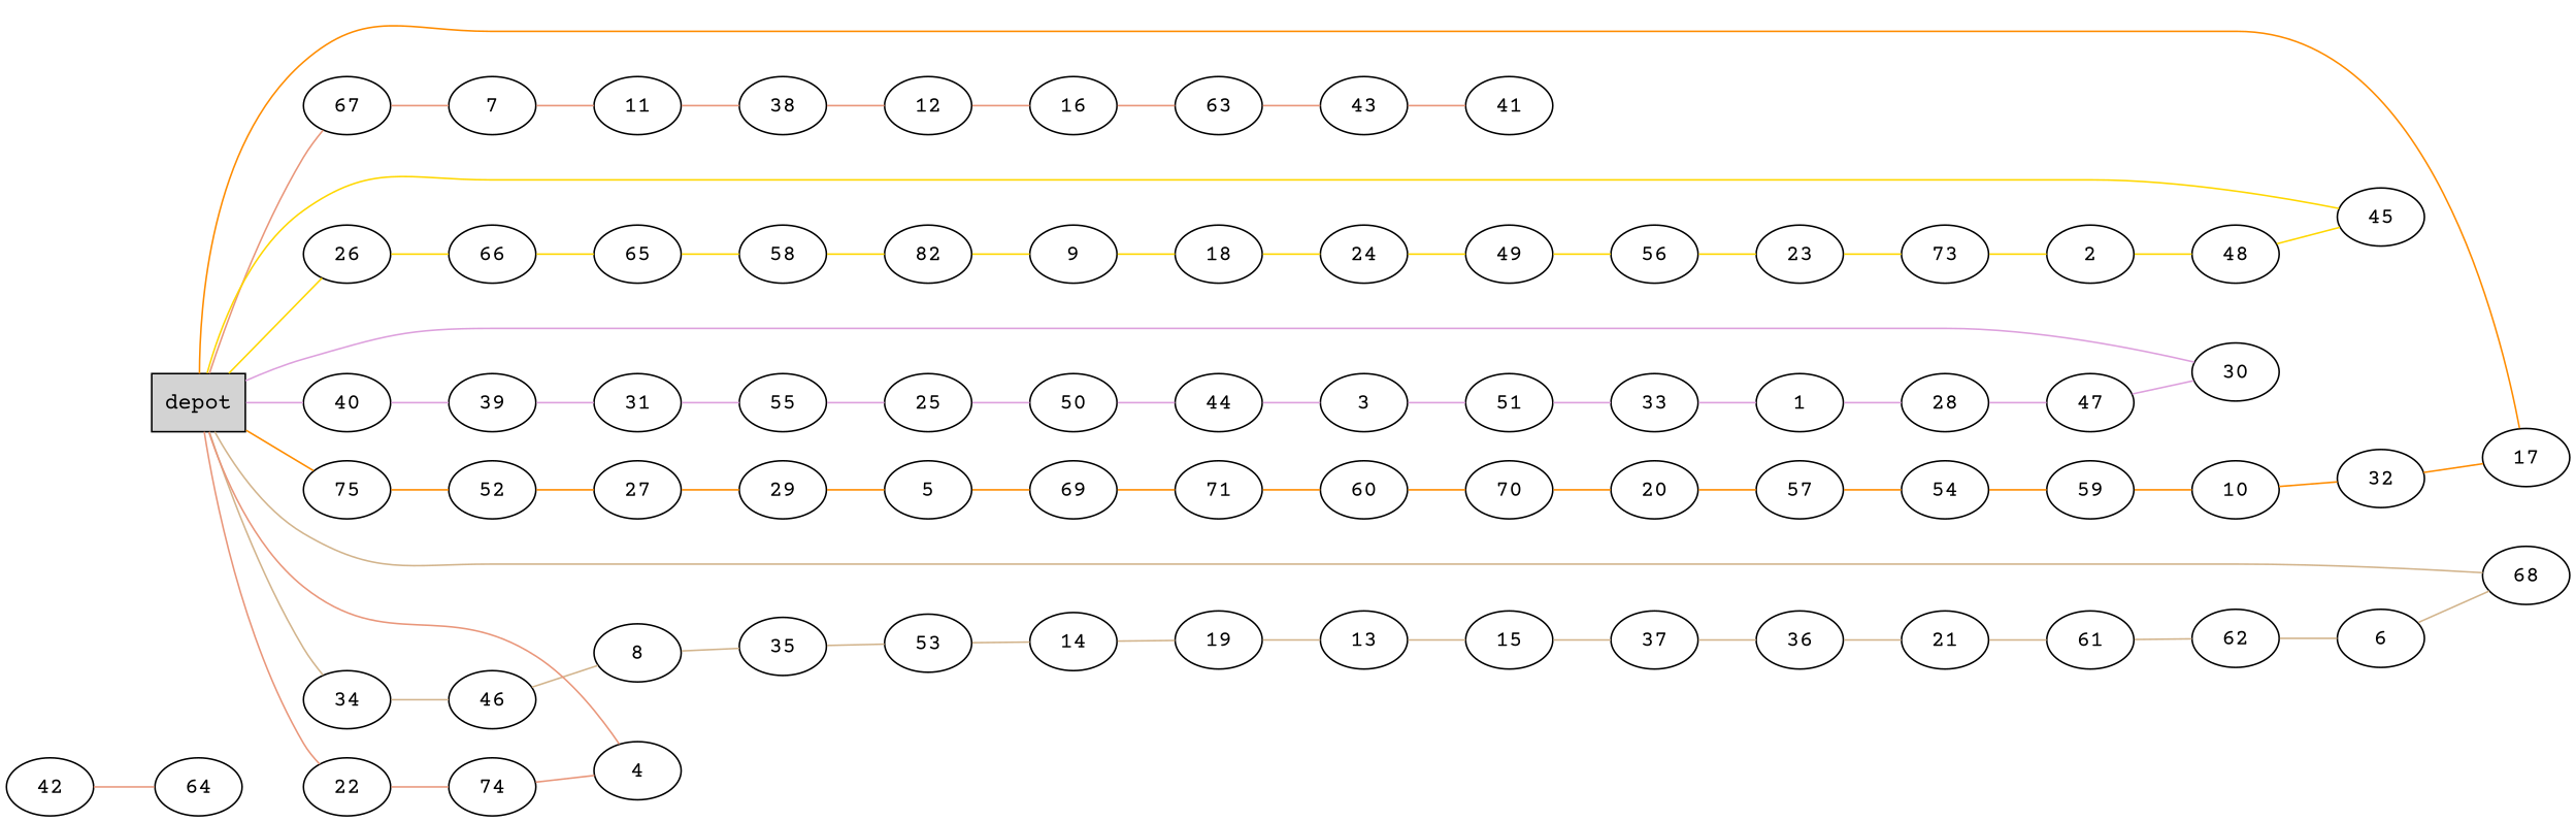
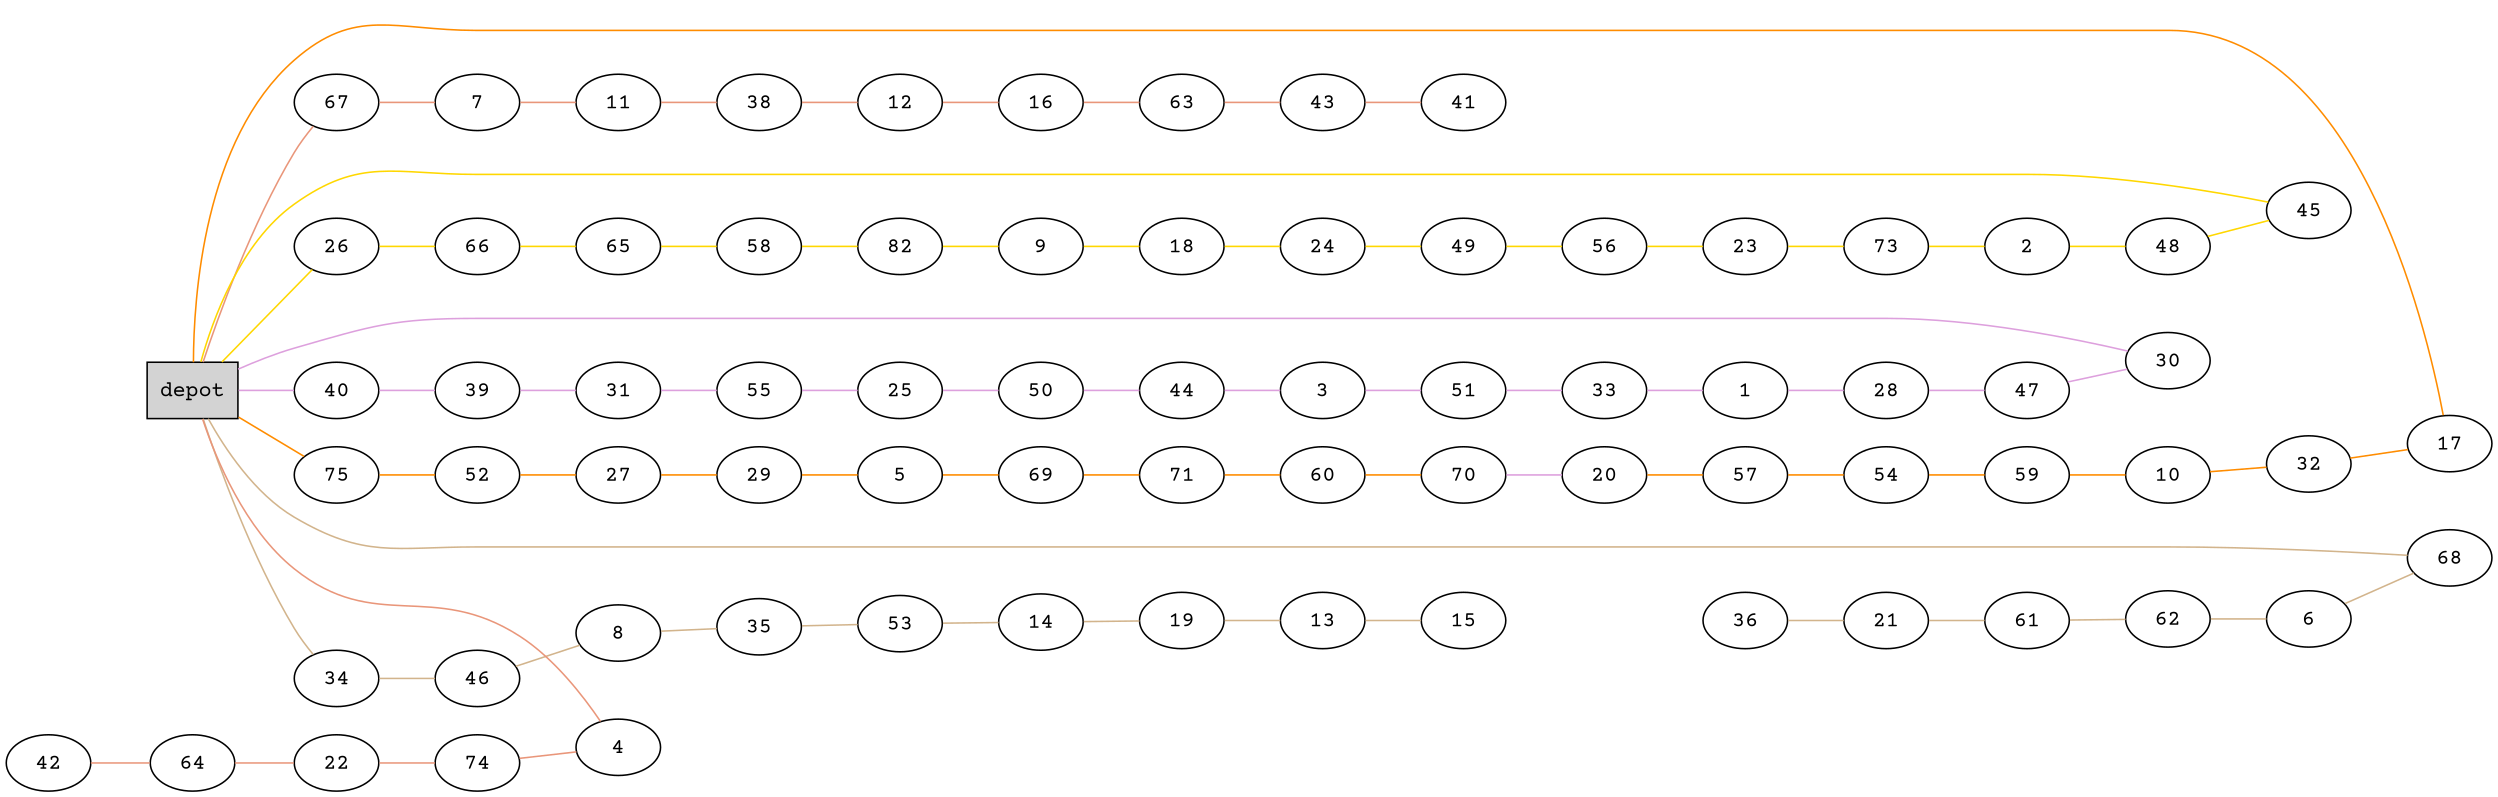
  graph {
    fontname="Courier Prime"
    rankdir=LR
    node [fontname="Courier Prime" shape=ellipse]
    edge [color=tan fontname="Courier Prime"]
    n1 [label=depot shape=box style=filled]
    67
    26
    40
    34
    75
    7
    66
    39
    46
    52
    11
    38
    12
    16
    63
    43
    41
    42
    64
    22
    74
    4
    65
    58
    n26 [label=82]
    9
    18
    24
    49
    56
    23
    73
    2
    48
    45
    31
    55
    25
    50
    44
    3
    51
    33
    1
    28
    47
    30
    8
    35
    53
    14
    19
    13
    15
-   37
    36
    21
    61
    62
    6
    68
    27
    29
    5
    69
    71
    60
    70
    20
    57
    54
    59
    10
    32
    17
    n1 -- 67 [color=darksalmon]
    n1 -- 26 [color=gold]
    n1 -- 40 [color=plum]
    n1 -- 34
    n1 -- 75 [color=darkorange]
    67 -- 7 [color=darksalmon]
    26 -- 66 [color=gold]
    40 -- 39 [color=plum]
    34 -- 46
    75 -- 52 [color=darkorange]
    7 -- 11 [color=darksalmon]
    66 -- 65 [color=gold]
    39 -- 31 [color=plum]
    46 -- 8
    52 -- 27 [color=darkorange]
    11 -- 38 [color=darksalmon]
    38 -- 12 [color=darksalmon]
    12 -- 16 [color=darksalmon]
    16 -- 63 [color=darksalmon]
    63 -- 43 [color=darksalmon]
    43 -- 41 [color=darksalmon]
    42 -- 64 [color=darksalmon]
-   n1 -- 22 [color=darksalmon]
+   64 -- 22 [color=darksalmon]
    22 -- 74 [color=darksalmon]
    74 -- 4 [color=darksalmon]
    4 -- n1 [color=darksalmon]
    65 -- 58 [color=gold]
    58 -- n26 [color=gold]
    n26 -- 9 [color=gold]
    9 -- 18 [color=gold]
    18 -- 24 [color=gold]
    24 -- 49 [color=gold]
    49 -- 56 [color=gold]
    56 -- 23 [color=gold]
    23 -- 73 [color=gold]
    73 -- 2 [color=gold]
    2 -- 48 [color=gold]
    48 -- 45 [color=gold]
    45 -- n1 [color=gold]
    31 -- 55 [color=plum]
    55 -- 25 [color=plum]
    25 -- 50 [color=plum]
    50 -- 44 [color=plum]
    44 -- 3 [color=plum]
    3 -- 51 [color=plum]
    51 -- 33 [color=plum]
    33 -- 1 [color=plum]
    1 -- 28 [color=plum]
    28 -- 47 [color=plum]
    47 -- 30 [color=plum]
    30 -- n1 [color=plum]
    8 -- 35
    35 -- 53
    53 -- 14
    14 -- 19
    19 -- 13
    13 -- 15
-   15 -- 37
-   37 -- 36
    36 -- 21
    21 -- 61
    61 -- 62
    62 -- 6
    6 -- 68
    68 -- n1
    27 -- 29 [color=darkorange]
    29 -- 5 [color=darkorange]
    5 -- 69 [color=darkorange]
    69 -- 71 [color=darkorange]
    71 -- 60 [color=darkorange]
    60 -- 70 [color=darkorange]
-   70 -- 20 [color=darkorange]
+   70 -- 20 [color=plum]
    20 -- 57 [color=darkorange]
    57 -- 54 [color=darkorange]
    54 -- 59 [color=darkorange]
    59 -- 10 [color=darkorange]
    10 -- 32 [color=darkorange]
    32 -- 17 [color=darkorange]
    17 -- n1 [color=darkorange]
  }
